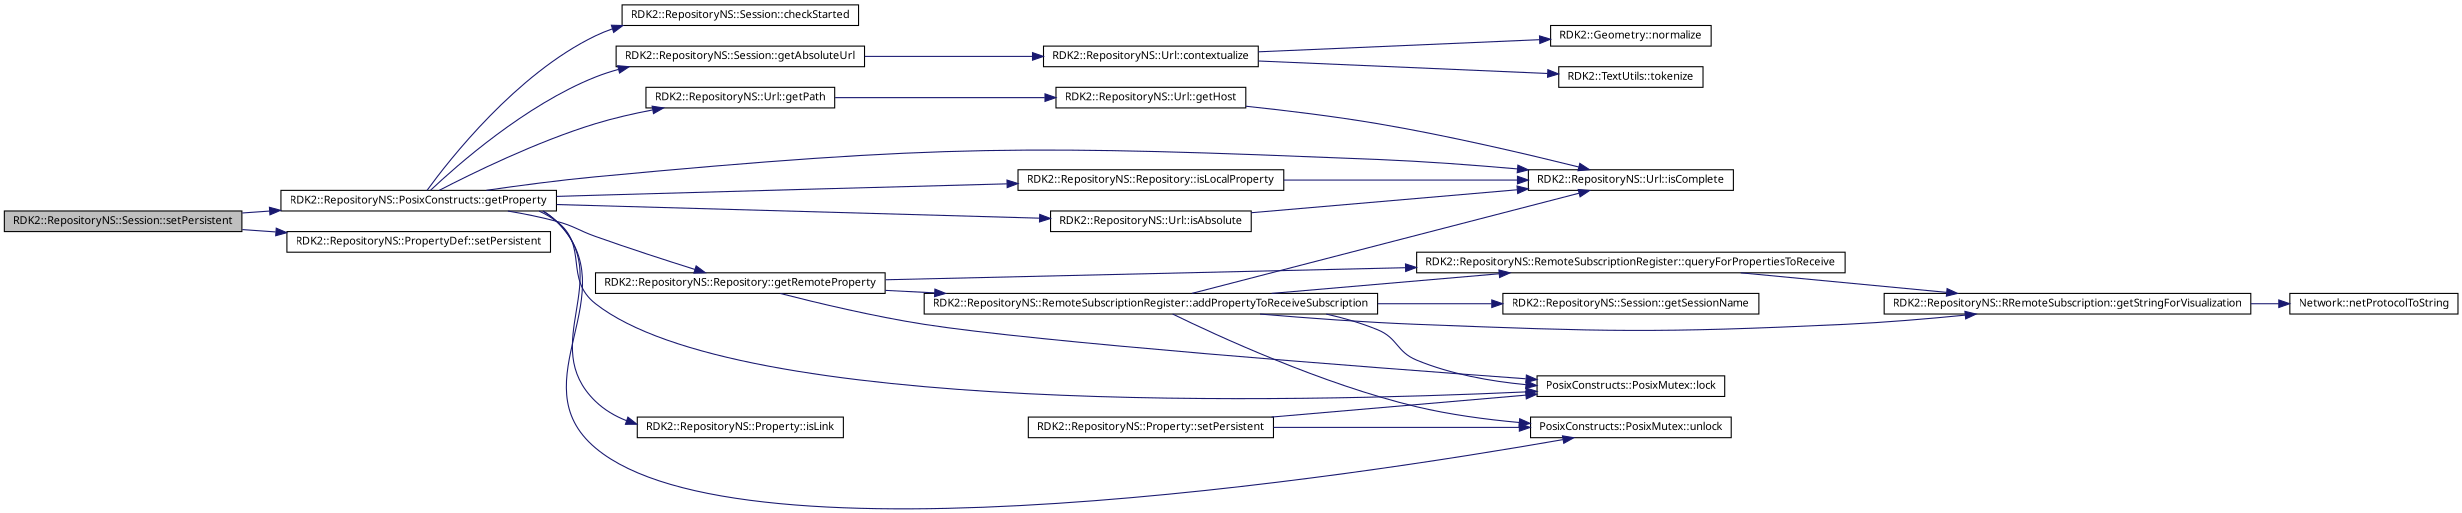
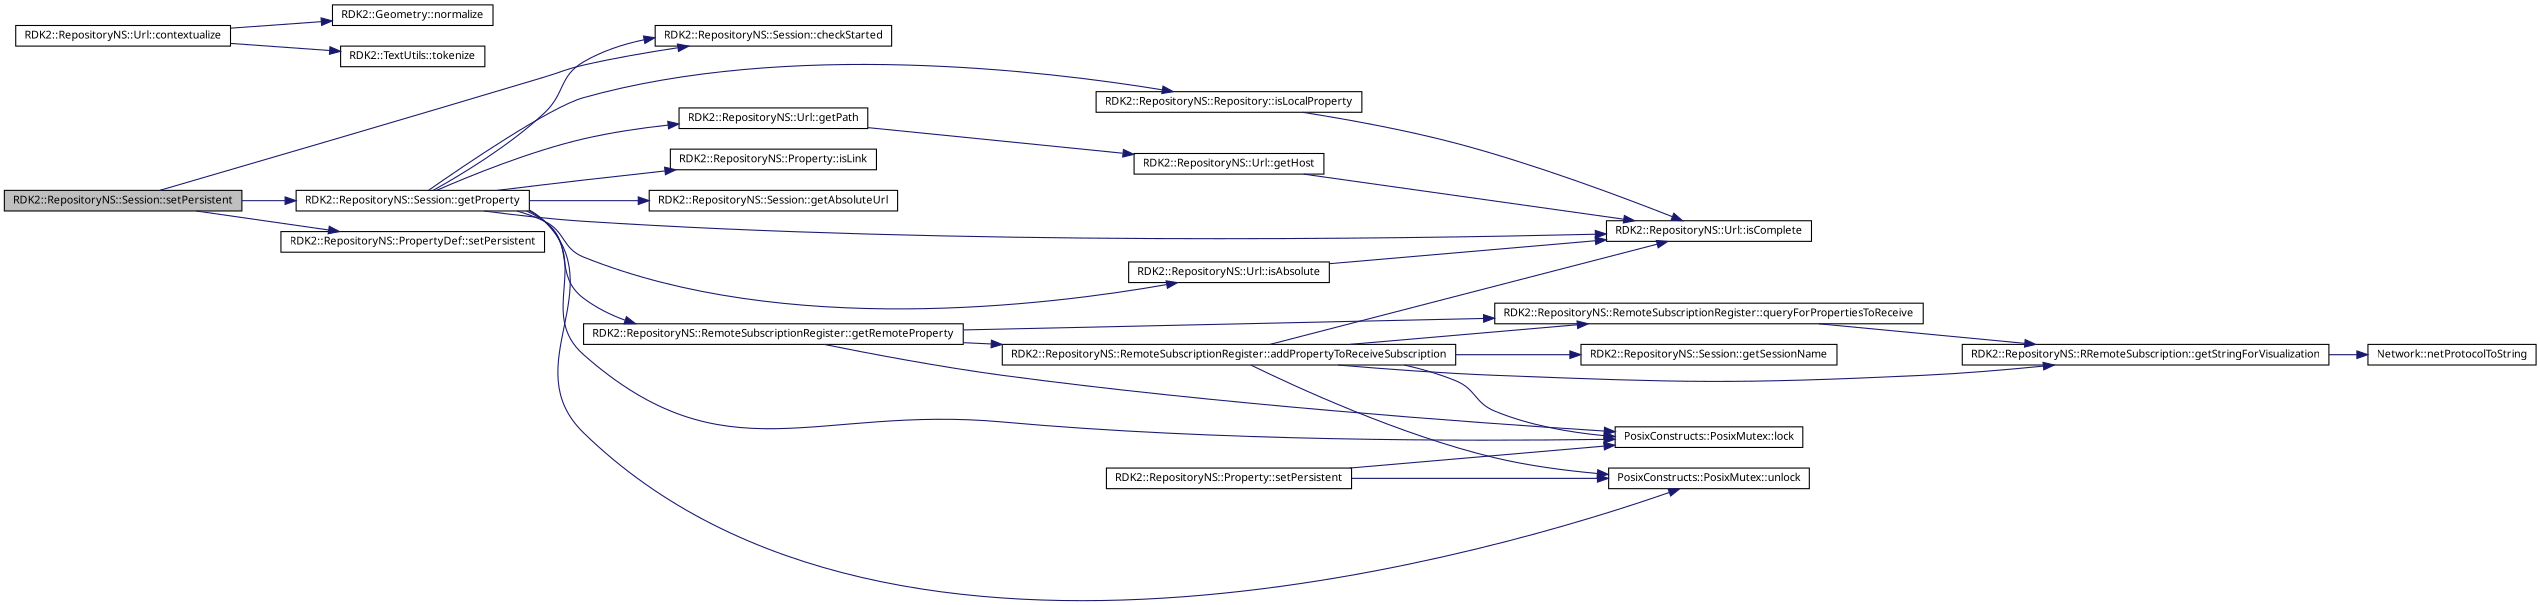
  digraph {
    rankdir=LR
    node [color=black fillcolor=white fontname="FreeSans.ttf" fontsize=10 shape=record style=filled]
    edge [color=midnightblue fontname="FreeSans.ttf" fontsize=10 labelfontname="FreeSans.ttf" labelfontsize=10 style=solid]
    n1 [fillcolor=grey75 fontcolor=black height=0.2 label="RDK2::RepositoryNS::Session::setPersistent" width=0.4]
    n2 [height=0.2 label="RDK2::RepositoryNS::Session::checkStarted" width=0.4]
-   n3 [height=0.2 label="RDK2::RepositoryNS::PosixConstructs::getProperty" width=0.4]
+   n3 [height=0.2 label="RDK2::RepositoryNS::Session::getProperty" width=0.4]
    n4 [height=0.2 label="RDK2::RepositoryNS::PropertyDef::setPersistent" width=0.4]
    n5 [height=0.2 label="RDK2::RepositoryNS::Session::getAbsoluteUrl" width=0.4]
    n6 [height=0.2 label="RDK2::RepositoryNS::Url::getPath" width=0.4]
    n7 [height=0.2 label="RDK2::RepositoryNS::Url::isComplete" width=0.4]
-   n8 [height=0.2 label="RDK2::RepositoryNS::Repository::getRemoteProperty" width=0.4]
+   n8 [height=0.2 label="RDK2::RepositoryNS::RemoteSubscriptionRegister::getRemoteProperty" width=0.4]
    n9 [height=0.2 label="PosixConstructs::PosixMutex::lock" width=0.4]
    n10 [height=0.2 label="PosixConstructs::PosixMutex::unlock" width=0.4]
    n11 [height=0.2 label="RDK2::RepositoryNS::Url::isAbsolute" width=0.4]
    n12 [height=0.2 label="RDK2::RepositoryNS::Property::isLink" width=0.4]
    n13 [height=0.2 label="RDK2::RepositoryNS::Repository::isLocalProperty" width=0.4]
    n14 [height=0.2 label="RDK2::RepositoryNS::Property::setPersistent" width=0.4]
    n15 [height=0.2 label="RDK2::RepositoryNS::Url::contextualize" width=0.4]
    n16 [height=0.2 label="RDK2::RepositoryNS::Url::getHost" width=0.4]
    n17 [height=0.2 label="RDK2::RepositoryNS::RemoteSubscriptionRegister::addPropertyToReceiveSubscription" width=0.4]
    n18 [height=0.2 label="RDK2::RepositoryNS::RemoteSubscriptionRegister::queryForPropertiesToReceive" width=0.4]
    n19 [height=0.2 label="RDK2::Geometry::normalize" width=0.4]
    n20 [height=0.2 label="RDK2::TextUtils::tokenize" width=0.4]
    n21 [height=0.2 label="RDK2::RepositoryNS::Session::getSessionName" width=0.4]
    n22 [height=0.2 label="RDK2::RepositoryNS::RRemoteSubscription::getStringForVisualization" width=0.4]
    n23 [height=0.2 label="Network::netProtocolToString" width=0.4]
+   n1 -> n2
    n1 -> n3
    n1 -> n4
    n3 -> n2
    n3 -> n5
    n3 -> n6
    n3 -> n7
    n3 -> n8
    n3 -> n9
    n3 -> n10
    n3 -> n11
    n3 -> n12
    n3 -> n13
-   n5 -> n15
    n6 -> n16
    n8 -> n9
    n8 -> n17
    n8 -> n18
    n11 -> n7
    n13 -> n7
    n14 -> n9
    n14 -> n10
    n15 -> n19
    n15 -> n20
    n16 -> n7
    n17 -> n7
    n17 -> n9
    n17 -> n10
    n17 -> n18
    n17 -> n21
    n17 -> n22
    n18 -> n22
    n22 -> n23
  }
